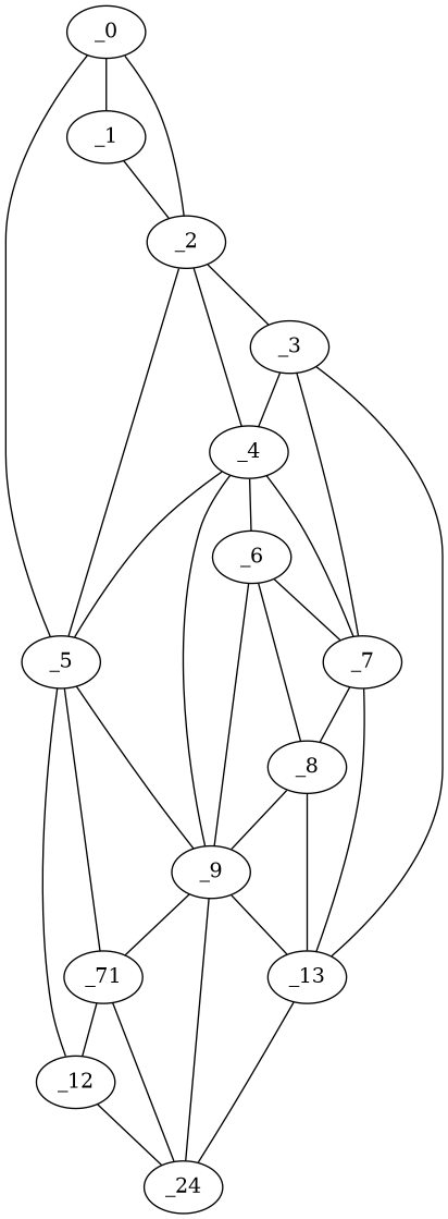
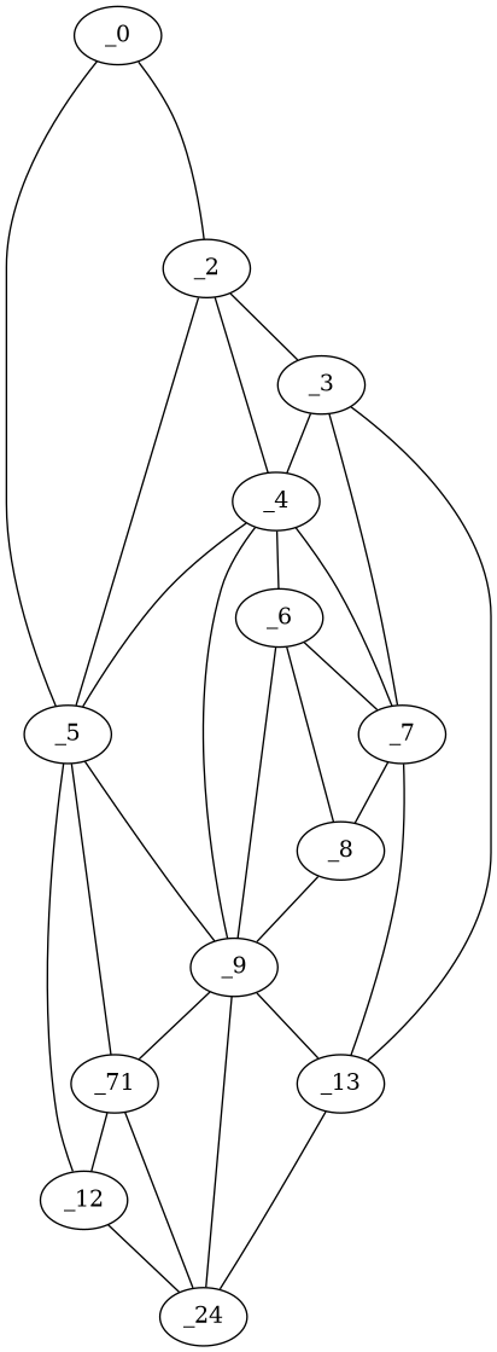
  graph {
    node [x=93 y=5]
    edge [valence=2]
    _0 [x=26 y=8]
-   _1 [x=48]
    _2 [x=55 y=13]
    _5 [x=83 y=56]
    _3 [x=70]
    _4 [x=81 y=36]
    _9 [y=45]
    n8 [label=_71 x=98 y=69]
    _12 [x=101 y=90]
    _7 [x=88 y=25]
    _13 [x=104 y=39]
    _6 [x=86 y=35]
    n13 [label=_24 x=106 y=49]
    _8 [y=33]
-   _0 -- _1 [valence=1]
    _0 -- _2
    _0 -- _5 [valence=1]
-   _1 -- _2 [valence=1]
    _2 -- _5 [valence=1]
    _2 -- _3 [valence=1]
    _2 -- _4
    _5 -- _9
    _5 -- n8 [valence=1]
    _5 -- _12
    _3 -- _4
    _3 -- _7
    _3 -- _13 [valence=1]
    _4 -- _5
    _4 -- _9
    _4 -- _7
    _4 -- _6
    _9 -- n8
    _9 -- _13
    _9 -- n13
    n8 -- _12
    n8 -- n13 [valence=1]
    _12 -- n13 [valence=1]
    _7 -- _13
    _7 -- _8
    _13 -- n13 [valence=1]
    _6 -- _9 [valence=1]
    _6 -- _7 [valence=1]
    _6 -- _8
    _8 -- _9
-   _8 -- _13
  }
